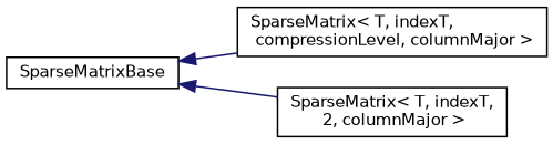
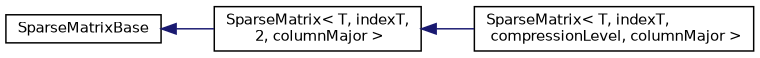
  digraph {
    rankdir=LR
    node [color=black fillcolor=white fontname=Helvetica fontsize=10 shape=record style=filled]
    edge [color=midnightblue dir=back fontname=Helvetica fontsize=10 labelfontname=Helvetica labelfontsize=10 style=solid]
    n1 [height=0.2 label=SparseMatrixBase width=0.4]
    n2 [height=0.2 label="SparseMatrix\< T, indexT,\l compressionLevel, columnMajor \>" width=0.4]
    n3 [height=0.2 label="SparseMatrix\< T, indexT,\l 2, columnMajor \>" width=0.4]
-   n1 -> n2
+   n3 -> n2
    n1 -> n3
  }
